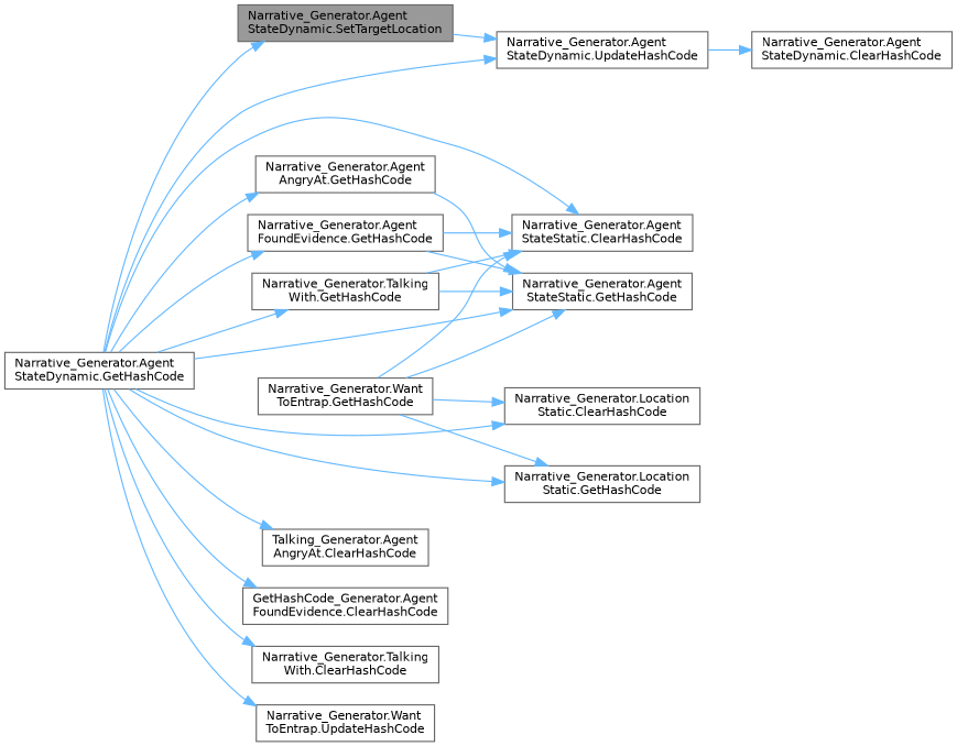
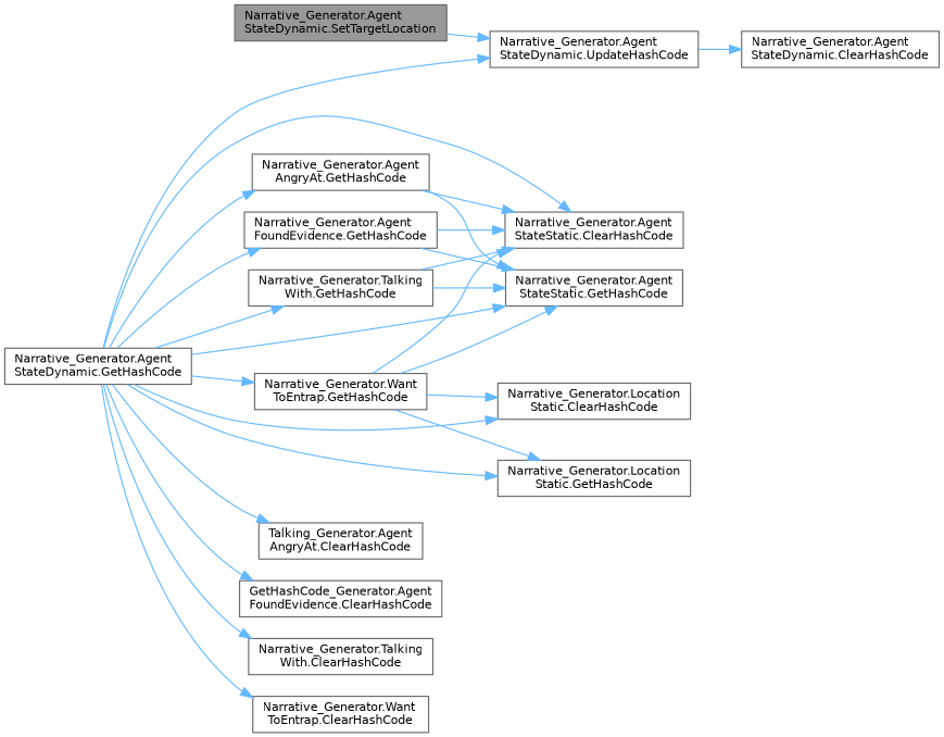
  digraph {
    rankdir=LR
    node [color=grey40 fillcolor=white fontname=Helvetica fontsize=10 shape=box style=filled]
    edge [color=steelblue1 fontname=Helvetica fontsize=10 labelfontname=Helvetica labelfontsize=10 style=solid]
    n1 [color=gray40 fillcolor=grey60 fontcolor=black height=0.2 label="Narrative_Generator.Agent\lStateDynamic.SetTargetLocation" width=0.4]
    n2 [height=0.2 label="Narrative_Generator.Agent\lStateDynamic.UpdateHashCode" width=0.4]
    n3 [height=0.2 label="Narrative_Generator.Agent\lStateDynamic.ClearHashCode" width=0.4]
    n4 [height=0.2 label="Narrative_Generator.Agent\lStateDynamic.GetHashCode" width=0.4]
    n5 [height=0.2 label="Narrative_Generator.Agent\lStateStatic.ClearHashCode" width=0.4]
    n6 [height=0.2 label="Talking_Generator.Agent\lAngryAt.ClearHashCode" width=0.4]
    n7 [height=0.2 label="GetHashCode_Generator.Agent\lFoundEvidence.ClearHashCode" width=0.4]
    n8 [height=0.2 label="Narrative_Generator.Talking\lWith.ClearHashCode" width=0.4]
-   n9 [height=0.2 label="Narrative_Generator.Want\lToEntrap.UpdateHashCode" width=0.4]
+   n9 [height=0.2 label="Narrative_Generator.Want\lToEntrap.ClearHashCode" width=0.4]
    n10 [height=0.2 label="Narrative_Generator.Location\lStatic.ClearHashCode" width=0.4]
    n11 [height=0.2 label="Narrative_Generator.Agent\lStateStatic.GetHashCode" width=0.4]
    n12 [height=0.2 label="Narrative_Generator.Agent\lAngryAt.GetHashCode" width=0.4]
    n13 [height=0.2 label="Narrative_Generator.Agent\lFoundEvidence.GetHashCode" width=0.4]
    n14 [height=0.2 label="Narrative_Generator.Talking\lWith.GetHashCode" width=0.4]
    n15 [height=0.2 label="Narrative_Generator.Want\lToEntrap.GetHashCode" width=0.4]
    n16 [height=0.2 label="Narrative_Generator.Location\lStatic.GetHashCode" width=0.4]
    n1 -> n2
    n2 -> n3
    n4 -> n2
    n4 -> n5
    n4 -> n6
    n4 -> n7
    n4 -> n8
    n4 -> n9
    n4 -> n10
    n4 -> n11
    n4 -> n12
    n4 -> n13
    n4 -> n14
-   n4 -> n1
+   n4 -> n15
    n4 -> n16
+   n12 -> n5
    n12 -> n11
    n13 -> n5
    n13 -> n11
    n14 -> n5
    n14 -> n11
    n15 -> n5
    n15 -> n10
    n15 -> n11
    n15 -> n16
  }
